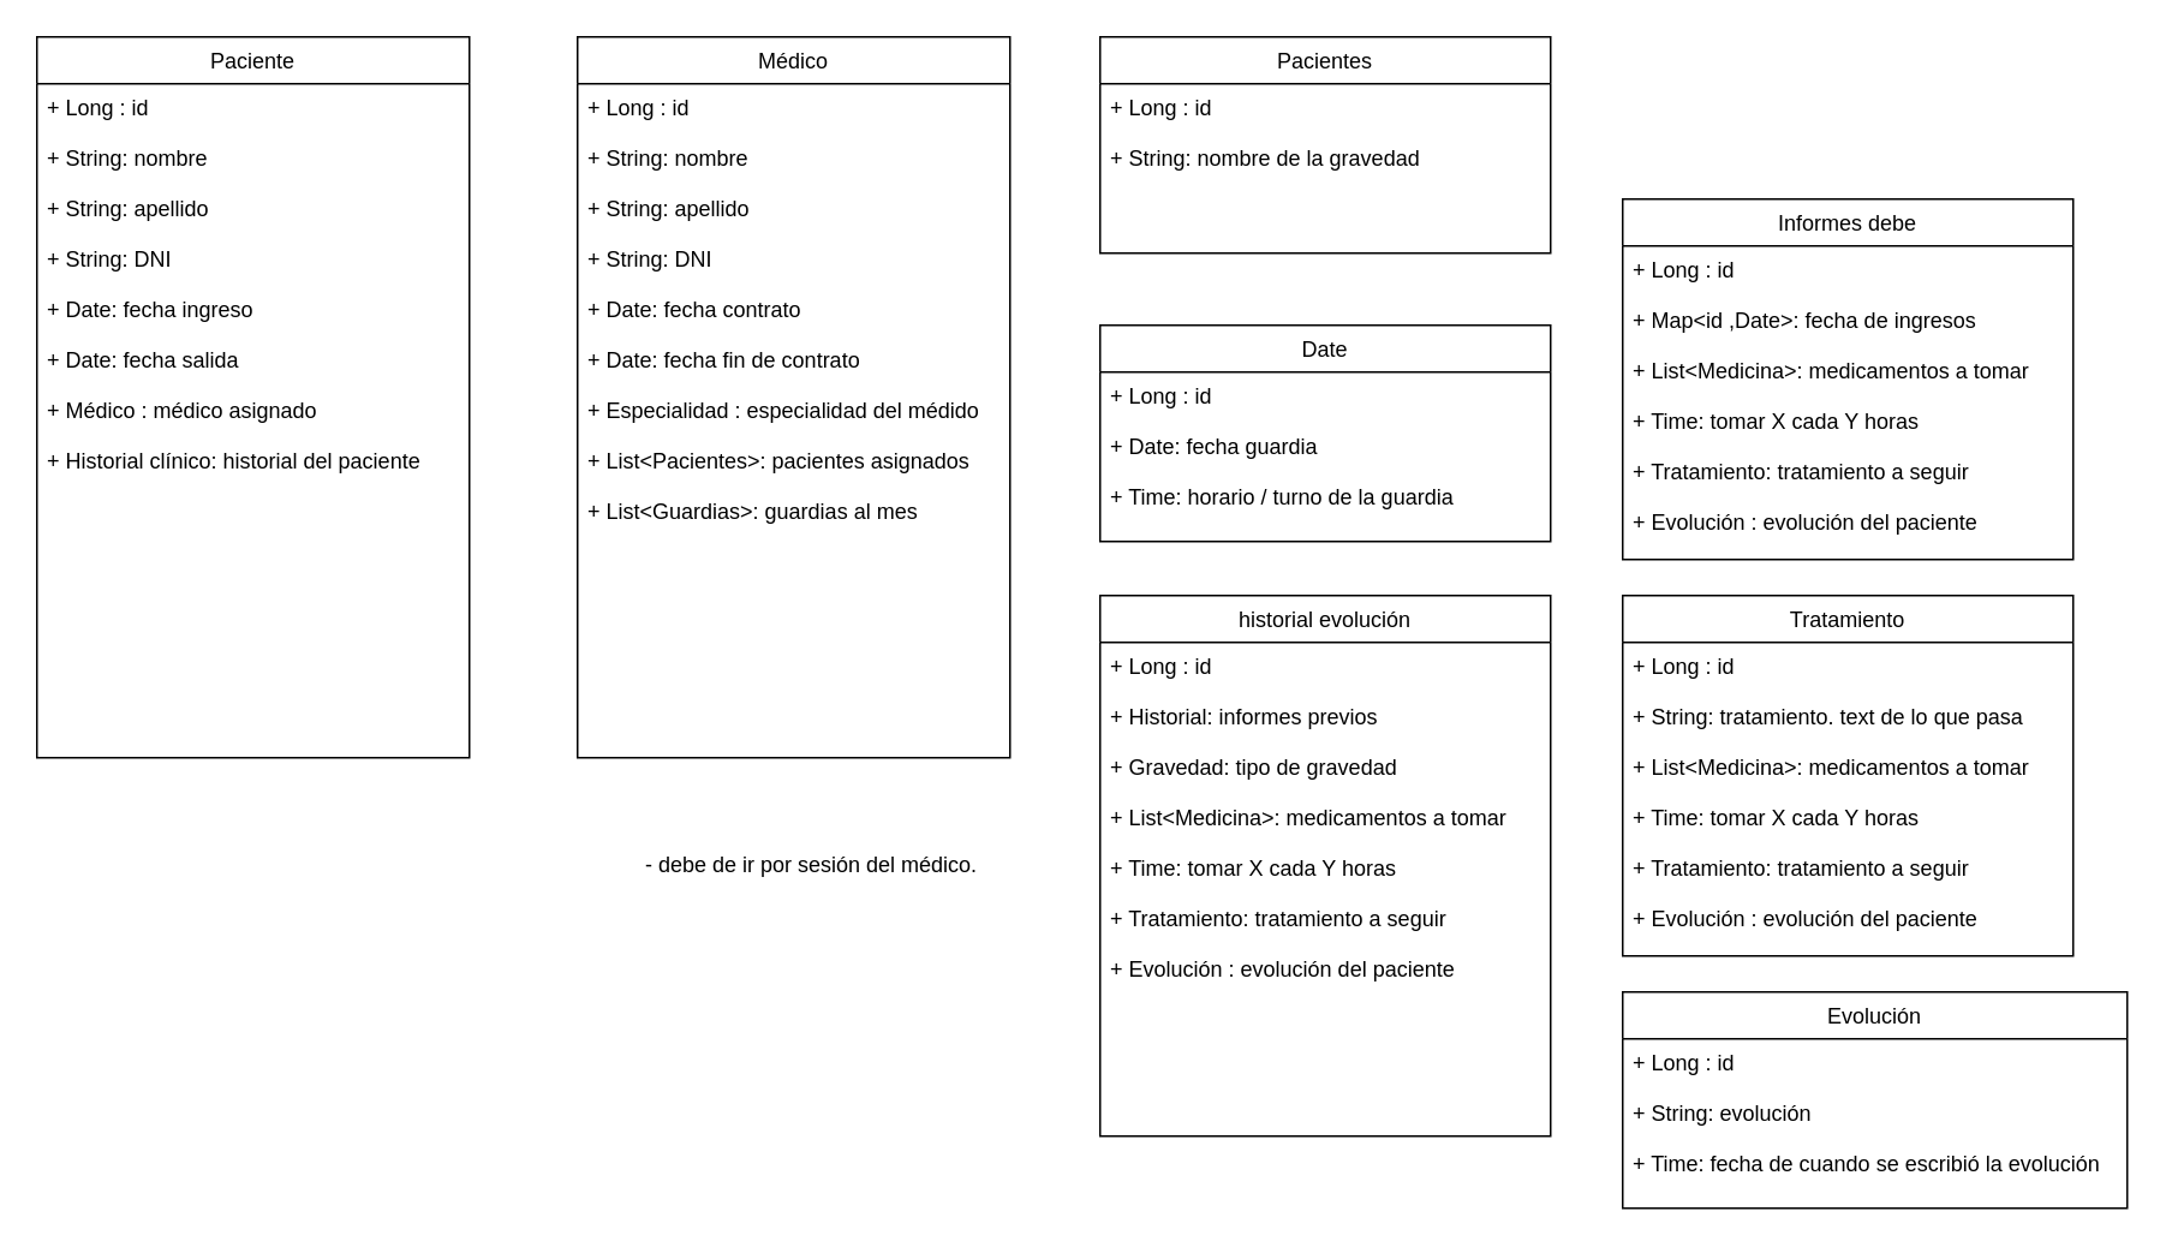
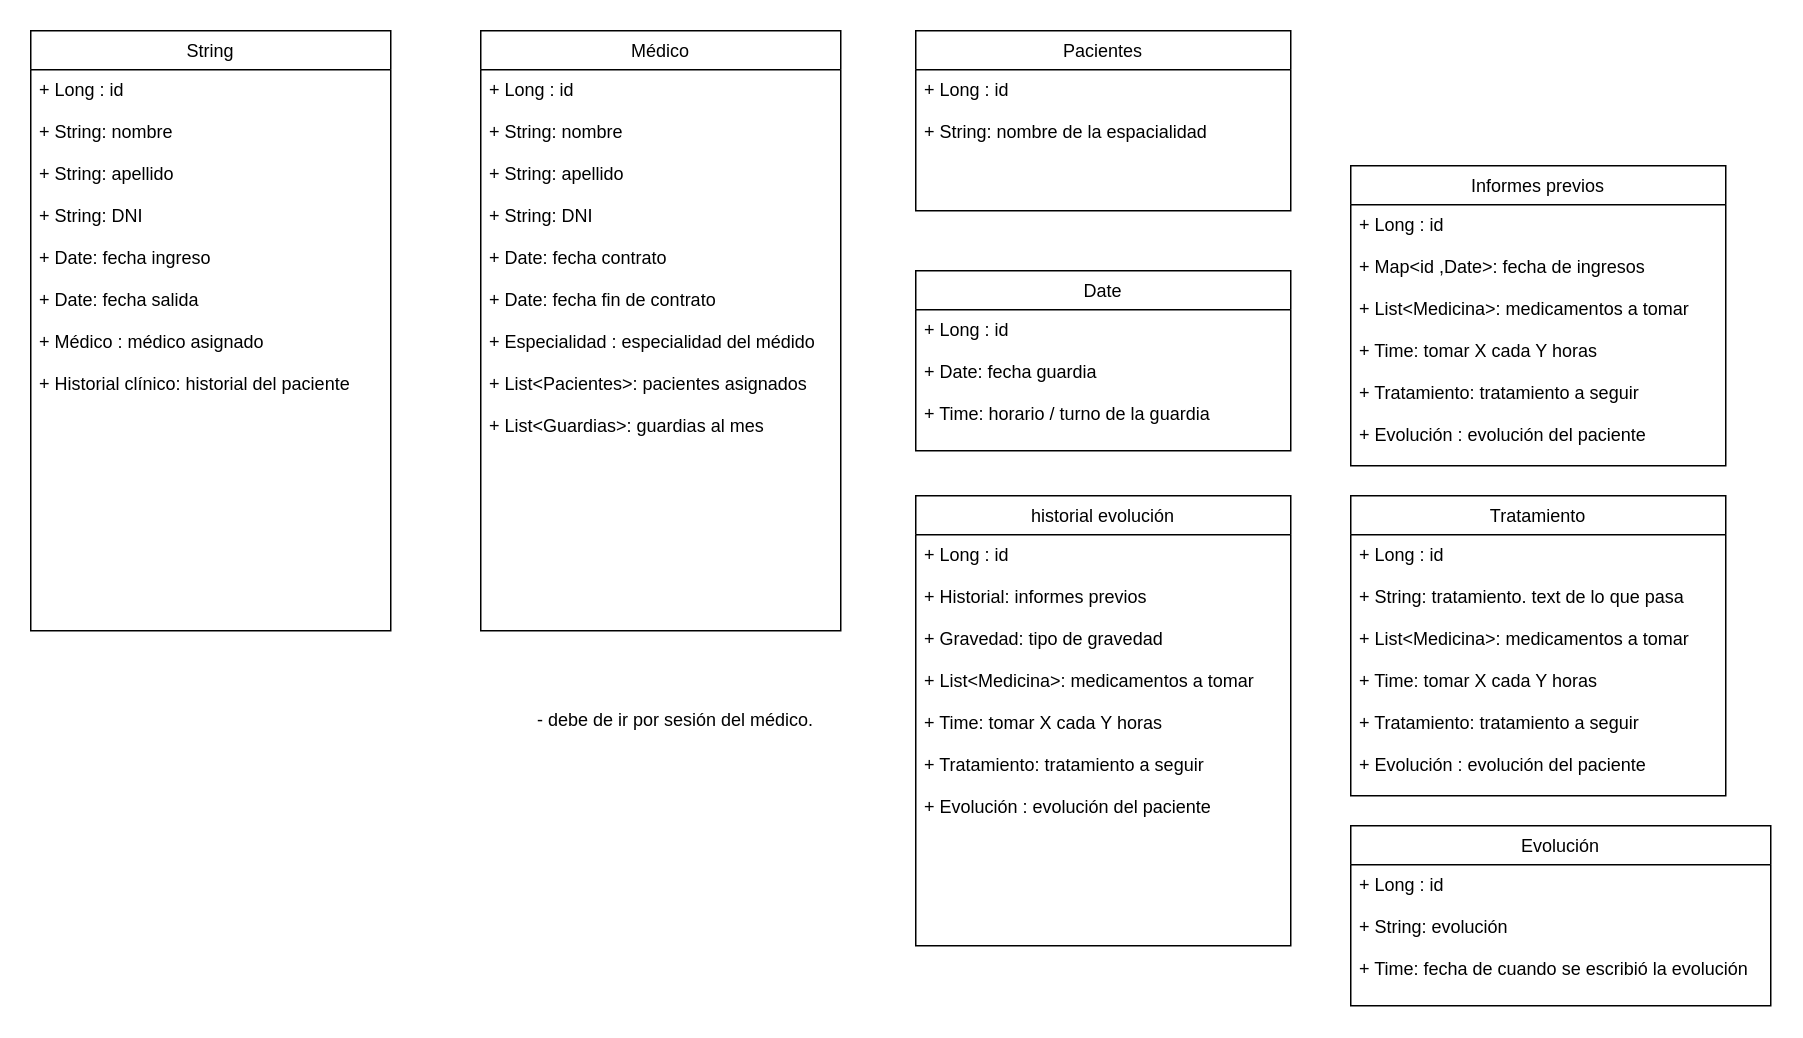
  <mxCell id="0" />
  <mxCell id="1" parent="0" />
- <mxCell id="2" value="Paciente" style="swimlane;fontStyle=0;childLayout=stackLayout;horizontal=1;startSize=26;fillColor=none;horizontalStack=0;resizeParent=1;resizeParentMax=0;resizeLast=0;collapsible=1;marginBottom=0;" vertex="1" parent="1"><mxGeometry x="20" y="20" width="240" height="400" as="geometry" /></mxCell>
+ <mxCell id="2" value="String" style="swimlane;fontStyle=0;childLayout=stackLayout;horizontal=1;startSize=26;fillColor=none;horizontalStack=0;resizeParent=1;resizeParentMax=0;resizeLast=0;collapsible=1;marginBottom=0;" vertex="1" parent="1"><mxGeometry x="20" y="20" width="240" height="400" as="geometry" /></mxCell>
  <mxCell id="3" value="+ Long : id&#10;&#10;+ String: nombre&#10;&#10;+ String: apellido&#10;&#10;+ String: DNI&#10;&#10;+ Date: fecha ingreso&#10;&#10;+ Date: fecha salida&#10;&#10;+ Médico : médico asignado&#10;&#10;+ Historial clínico: historial del paciente" style="text;strokeColor=none;fillColor=none;align=left;verticalAlign=top;spacingLeft=4;spacingRight=4;overflow=hidden;rotatable=0;points=[[0,0.5],[1,0.5]];portConstraint=eastwest;" vertex="1" parent="2"><mxGeometry y="26" width="240" height="374" as="geometry" /></mxCell>
  <mxCell id="4" value="Médico" style="swimlane;fontStyle=0;childLayout=stackLayout;horizontal=1;startSize=26;fillColor=none;horizontalStack=0;resizeParent=1;resizeParentMax=0;resizeLast=0;collapsible=1;marginBottom=0;" vertex="1" parent="1"><mxGeometry x="320" y="20" width="240" height="400" as="geometry" /></mxCell>
  <mxCell id="5" value="+ Long : id&#10;&#10;+ String: nombre&#10;&#10;+ String: apellido&#10;&#10;+ String: DNI&#10;&#10;+ Date: fecha contrato&#10;&#10;+ Date: fecha fin de contrato&#10;&#10;+ Especialidad : especialidad del médido&#10;&#10;+ List&lt;Pacientes&gt;: pacientes asignados&#10;&#10;+ List&lt;Guardias&gt;: guardias al mes" style="text;strokeColor=none;fillColor=none;align=left;verticalAlign=top;spacingLeft=4;spacingRight=4;overflow=hidden;rotatable=0;points=[[0,0.5],[1,0.5]];portConstraint=eastwest;" vertex="1" parent="4"><mxGeometry y="26" width="240" height="374" as="geometry" /></mxCell>
  <mxCell id="6" value="Pacientes" style="swimlane;fontStyle=0;childLayout=stackLayout;horizontal=1;startSize=26;fillColor=none;horizontalStack=0;resizeParent=1;resizeParentMax=0;resizeLast=0;collapsible=1;marginBottom=0;" vertex="1" parent="1"><mxGeometry x="610" y="20" width="250" height="120" as="geometry" /></mxCell>
- <mxCell id="7" value="+ Long : id&#10;&#10;+ String: nombre de la gravedad" style="text;strokeColor=none;fillColor=none;align=left;verticalAlign=top;spacingLeft=4;spacingRight=4;overflow=hidden;rotatable=0;points=[[0,0.5],[1,0.5]];portConstraint=eastwest;" vertex="1" parent="6"><mxGeometry y="26" width="250" height="94" as="geometry" /></mxCell>
+ <mxCell id="7" value="+ Long : id&#10;&#10;+ String: nombre de la espacialidad" style="text;strokeColor=none;fillColor=none;align=left;verticalAlign=top;spacingLeft=4;spacingRight=4;overflow=hidden;rotatable=0;points=[[0,0.5],[1,0.5]];portConstraint=eastwest;" vertex="1" parent="6"><mxGeometry y="26" width="250" height="94" as="geometry" /></mxCell>
  <mxCell id="8" value="Date" style="swimlane;fontStyle=0;childLayout=stackLayout;horizontal=1;startSize=26;fillColor=none;horizontalStack=0;resizeParent=1;resizeParentMax=0;resizeLast=0;collapsible=1;marginBottom=0;" vertex="1" parent="1"><mxGeometry x="610" y="180" width="250" height="120" as="geometry" /></mxCell>
  <mxCell id="9" value="+ Long : id&#10;&#10;+ Date: fecha guardia&#10;&#10;+ Time: horario / turno de la guardia" style="text;strokeColor=none;fillColor=none;align=left;verticalAlign=top;spacingLeft=4;spacingRight=4;overflow=hidden;rotatable=0;points=[[0,0.5],[1,0.5]];portConstraint=eastwest;" vertex="1" parent="8"><mxGeometry y="26" width="250" height="94" as="geometry" /></mxCell>
  <mxCell id="10" value="historial evolución" style="swimlane;fontStyle=0;childLayout=stackLayout;horizontal=1;startSize=26;fillColor=none;horizontalStack=0;resizeParent=1;resizeParentMax=0;resizeLast=0;collapsible=1;marginBottom=0;" vertex="1" parent="1"><mxGeometry x="610" y="330" width="250" height="300" as="geometry" /></mxCell>
  <mxCell id="11" value="+ Long : id&#10;&#10;+ Historial: informes previos&#10;&#10;+ Gravedad: tipo de gravedad&#10;&#10;+ List&lt;Medicina&gt;: medicamentos a tomar&#10;&#10;+ Time: tomar X cada Y horas&#10;&#10;+ Tratamiento: tratamiento a seguir&#10;&#10;+ Evolución : evolución del paciente" style="text;strokeColor=none;fillColor=none;align=left;verticalAlign=top;spacingLeft=4;spacingRight=4;overflow=hidden;rotatable=0;points=[[0,0.5],[1,0.5]];portConstraint=eastwest;" vertex="1" parent="10"><mxGeometry y="26" width="250" height="274" as="geometry" /></mxCell>
  <mxCell id="12" value="Tratamiento" style="swimlane;fontStyle=0;childLayout=stackLayout;horizontal=1;startSize=26;fillColor=none;horizontalStack=0;resizeParent=1;resizeParentMax=0;resizeLast=0;collapsible=1;marginBottom=0;" vertex="1" parent="1"><mxGeometry x="900" y="330" width="250" height="200" as="geometry" /></mxCell>
  <mxCell id="13" value="+ Long : id&#10;&#10;+ String: tratamiento. text de lo que pasa&#10;&#10;+ List&lt;Medicina&gt;: medicamentos a tomar&#10;&#10;+ Time: tomar X cada Y horas&#10;&#10;+ Tratamiento: tratamiento a seguir&#10;&#10;+ Evolución : evolución del paciente" style="text;strokeColor=none;fillColor=none;align=left;verticalAlign=top;spacingLeft=4;spacingRight=4;overflow=hidden;rotatable=0;points=[[0,0.5],[1,0.5]];portConstraint=eastwest;" vertex="1" parent="12"><mxGeometry y="26" width="250" height="174" as="geometry" /></mxCell>
  <mxCell id="14" value="Evolución" style="swimlane;fontStyle=0;childLayout=stackLayout;horizontal=1;startSize=26;fillColor=none;horizontalStack=0;resizeParent=1;resizeParentMax=0;resizeLast=0;collapsible=1;marginBottom=0;" vertex="1" parent="1"><mxGeometry x="900" y="550" width="280" height="120" as="geometry" /></mxCell>
  <mxCell id="15" value="+ Long : id&#10;&#10;+ String: evolución&#10;&#10;+ Time: fecha de cuando se escribió la evolución&#10;" style="text;strokeColor=none;fillColor=none;align=left;verticalAlign=top;spacingLeft=4;spacingRight=4;overflow=hidden;rotatable=0;points=[[0,0.5],[1,0.5]];portConstraint=eastwest;" vertex="1" parent="14"><mxGeometry y="26" width="280" height="94" as="geometry" /></mxCell>
  <mxCell id="16" value="- debe de ir por sesión del médico." style="text;html=1;strokeColor=none;fillColor=none;align=center;verticalAlign=middle;whiteSpace=wrap;rounded=0;" vertex="1" parent="1"><mxGeometry x="325" y="435" width="250" height="90" as="geometry" /></mxCell>
- <mxCell id="17" value="Informes debe" style="swimlane;fontStyle=0;childLayout=stackLayout;horizontal=1;startSize=26;fillColor=none;horizontalStack=0;resizeParent=1;resizeParentMax=0;resizeLast=0;collapsible=1;marginBottom=0;" vertex="1" parent="1"><mxGeometry x="900" y="110" width="250" height="200" as="geometry" /></mxCell>
+ <mxCell id="17" value="Informes previos" style="swimlane;fontStyle=0;childLayout=stackLayout;horizontal=1;startSize=26;fillColor=none;horizontalStack=0;resizeParent=1;resizeParentMax=0;resizeLast=0;collapsible=1;marginBottom=0;" vertex="1" parent="1"><mxGeometry x="900" y="110" width="250" height="200" as="geometry" /></mxCell>
  <mxCell id="18" value="+ Long : id&#10;&#10;+ Map&lt;id ,Date&gt;: fecha de ingresos&#10;&#10;+ List&lt;Medicina&gt;: medicamentos a tomar&#10;&#10;+ Time: tomar X cada Y horas&#10;&#10;+ Tratamiento: tratamiento a seguir&#10;&#10;+ Evolución : evolución del paciente" style="text;strokeColor=none;fillColor=none;align=left;verticalAlign=top;spacingLeft=4;spacingRight=4;overflow=hidden;rotatable=0;points=[[0,0.5],[1,0.5]];portConstraint=eastwest;" vertex="1" parent="17"><mxGeometry y="26" width="250" height="174" as="geometry" /></mxCell>
